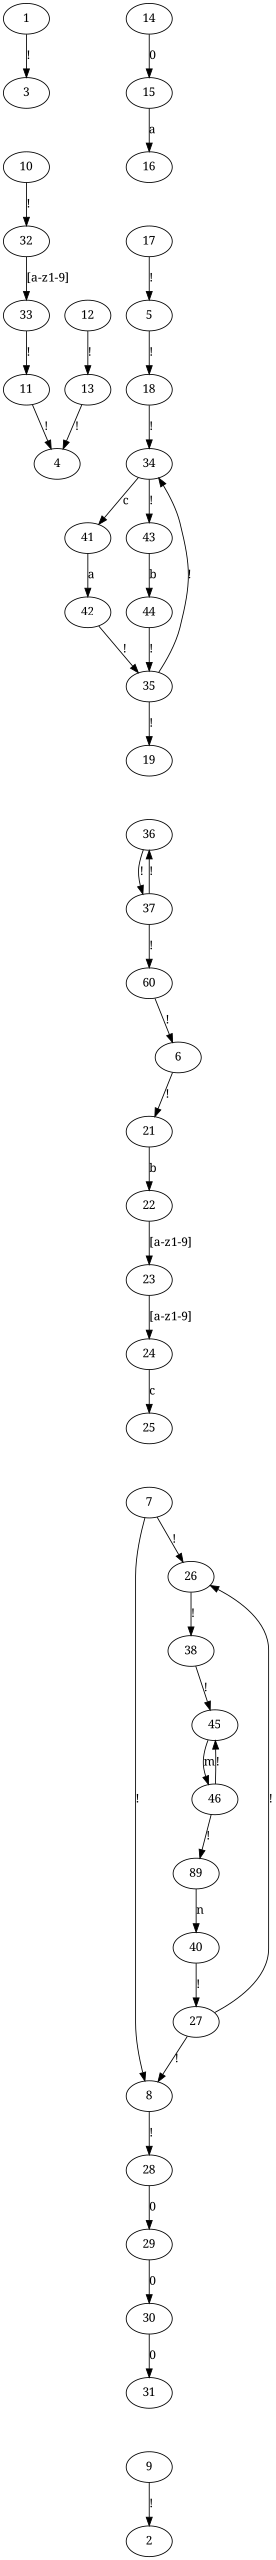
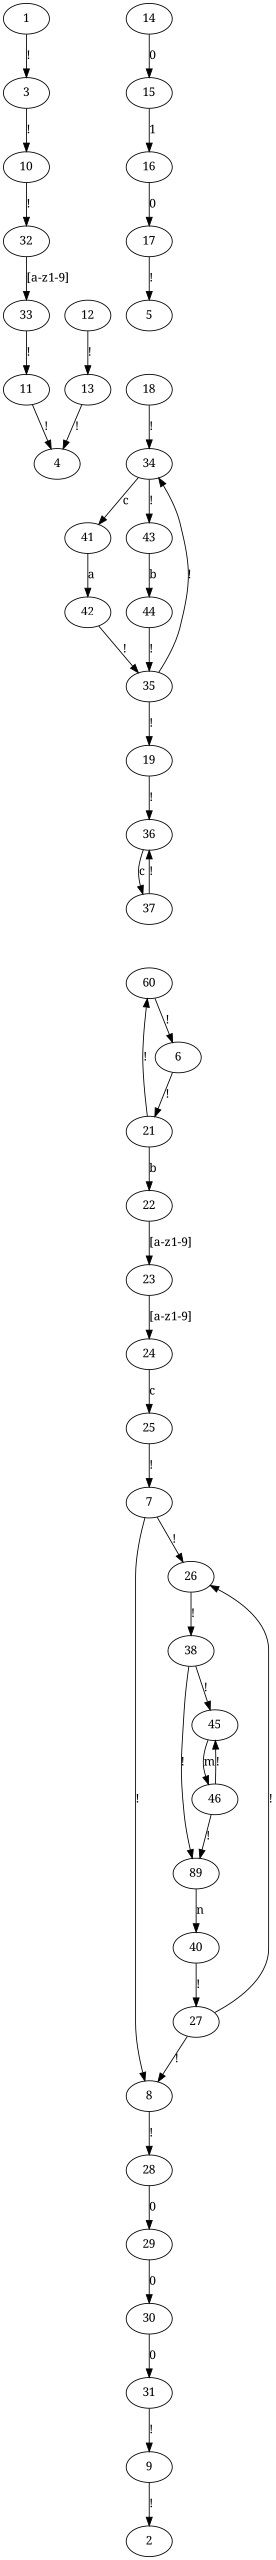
  strict digraph {
    fontname="Noto Serif"
    node [fontname="Noto Serif"]
    edge [fontname="Noto Serif"]
    1
    3
    10
    32
    12
    13
    33
    4
    11
    14
    15
    16
    17
    5
    18
    34
    41
    43
    42
    44
    6
    21
    22
    23
    24
    7
    8
    26
    28
    38
    29
    n32 [label=89]
    45
    30
    40
    46
    31
    9
    2
    35
    19
    36
    37
    n44 [label=60]
    25
    27
    1 -> 3 [label="!"]
+   3 -> 10 [label="!"]
    10 -> 32 [label="!"]
    32 -> 33 [label="[a-z1-9]"]
    12 -> 13 [label="!"]
    13 -> 4 [label="!"]
    33 -> 11 [label="!"]
    11 -> 4 [label="!"]
    14 -> 15 [label=0]
-   15 -> 16 [label=a]
+   15 -> 16 [label=1]
+   16 -> 17 [label=0]
    17 -> 5 [label="!"]
-   5 -> 18 [label="!"]
    18 -> 34 [label="!"]
    34 -> 41 [label=c]
    34 -> 43 [label="!"]
    41 -> 42 [label=a]
    43 -> 44 [label=b]
    42 -> 35 [label="!"]
    44 -> 35 [label="!"]
    6 -> 21 [label="!"]
    21 -> 22 [label=b]
    22 -> 23 [label="[a-z1-9]"]
    23 -> 24 [label="[a-z1-9]"]
    24 -> 25 [label=c]
    7 -> 8 [label="!"]
    7 -> 26 [label="!"]
    8 -> 28 [label="!"]
    26 -> 38 [label="!"]
    28 -> 29 [label=0]
+   38 -> n32 [label="!"]
    38 -> 45 [label="!"]
    29 -> 30 [label=0]
    n32 -> 40 [label=n]
    45 -> 46 [label=m]
    30 -> 31 [label=0]
    40 -> 27 [label="!"]
    46 -> n32 [label="!"]
    46 -> 45 [label="!"]
+   31 -> 9 [label="!"]
    9 -> 2 [label="!"]
    35 -> 34 [label="!"]
    35 -> 19 [label="!"]
-   36 -> 37 [label="!"]
+   19 -> 36 [label="!"]
+   36 -> 37 [label=c]
    37 -> 36 [label="!"]
-   37 -> n44 [label="!"]
+   21 -> n44 [label="!"]
    n44 -> 6 [label="!"]
+   25 -> 7 [label="!"]
    27 -> 8 [label="!"]
    27 -> 26 [label="!"]
  }
